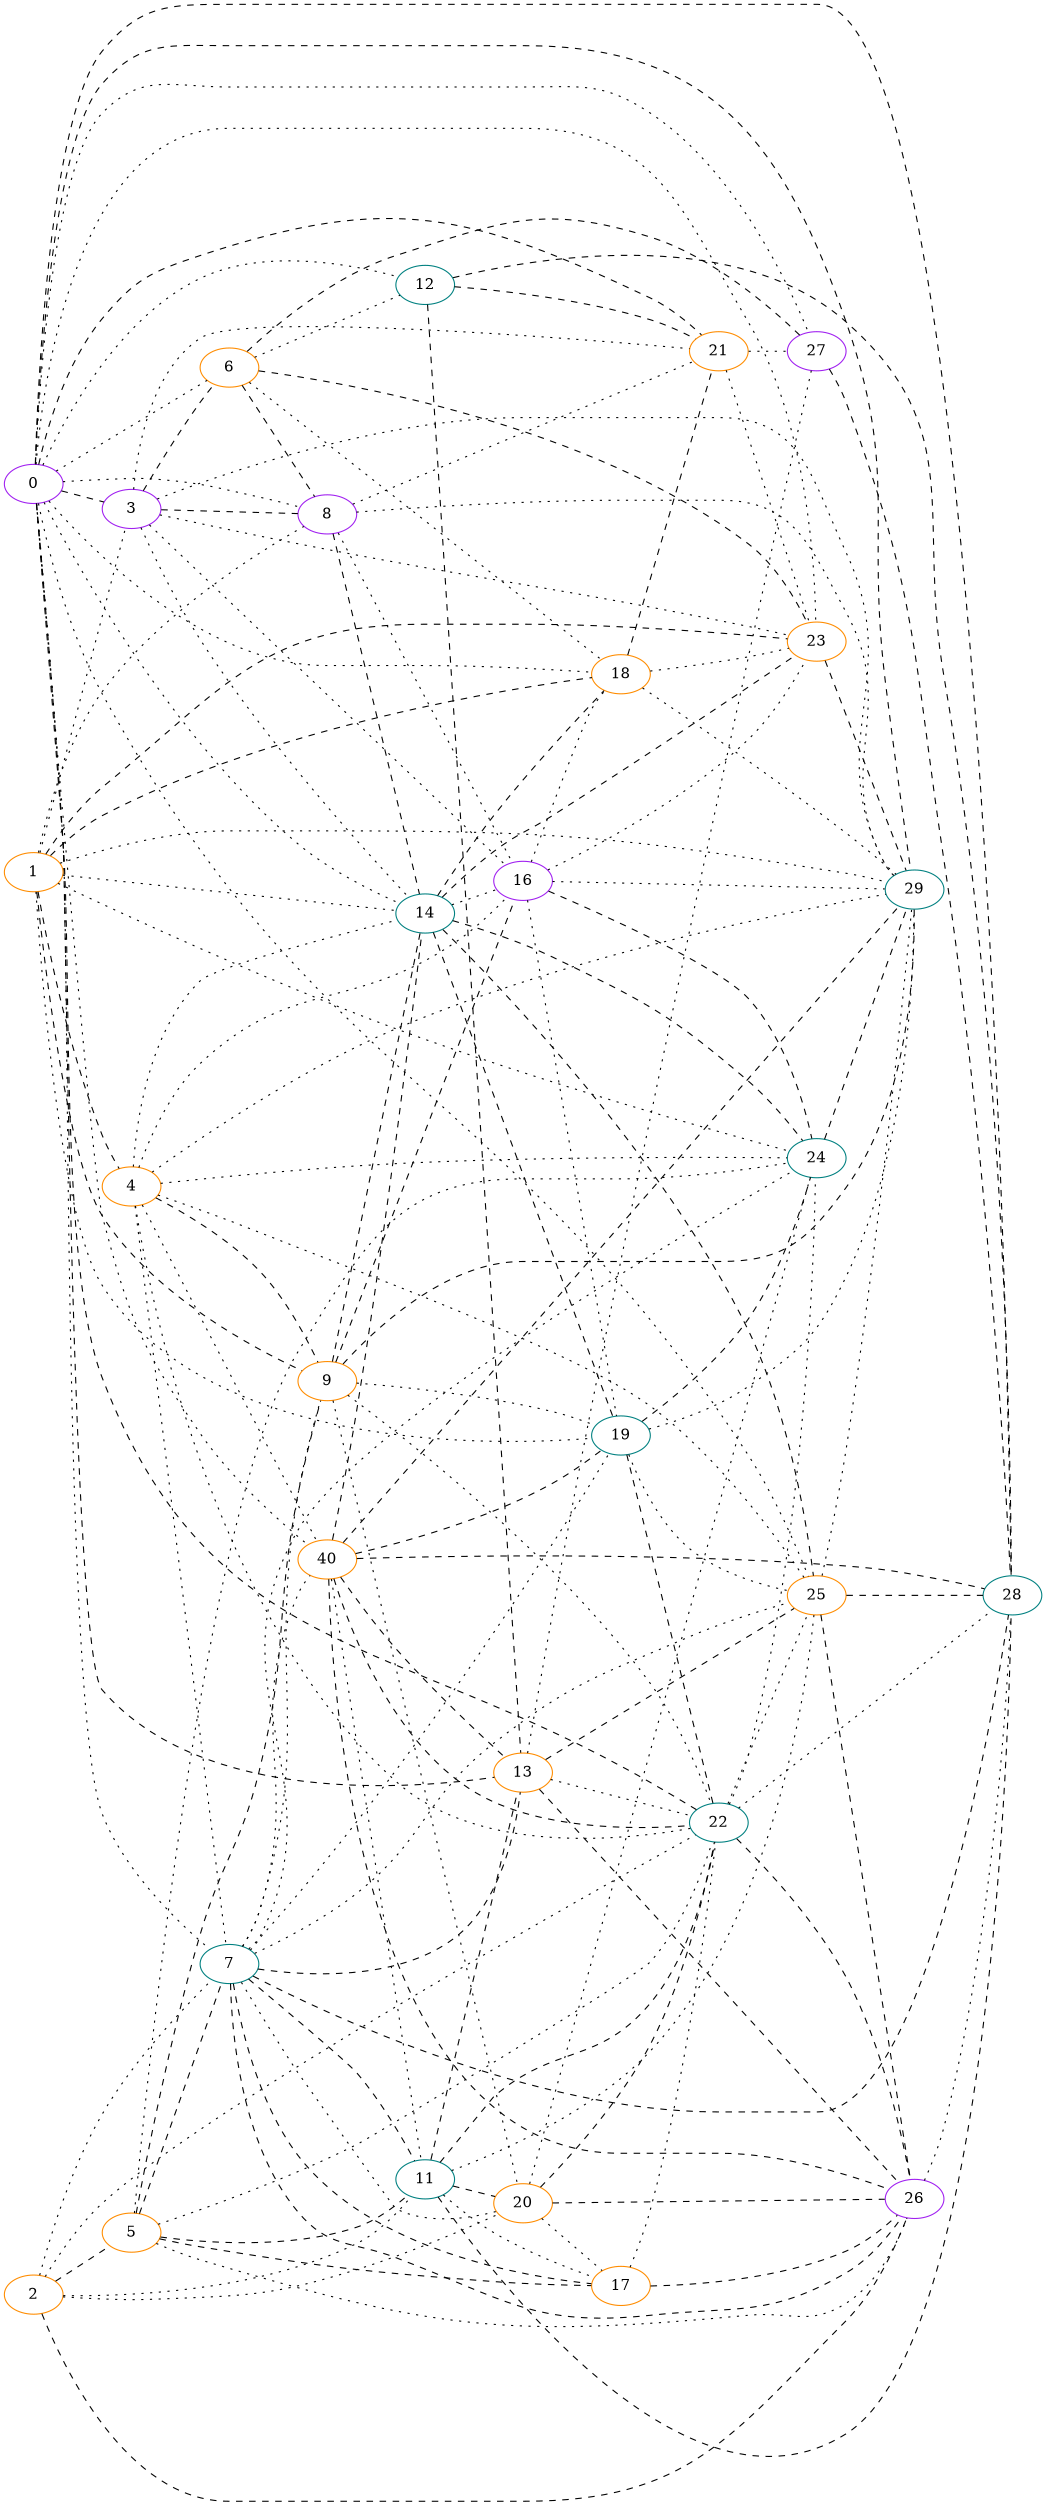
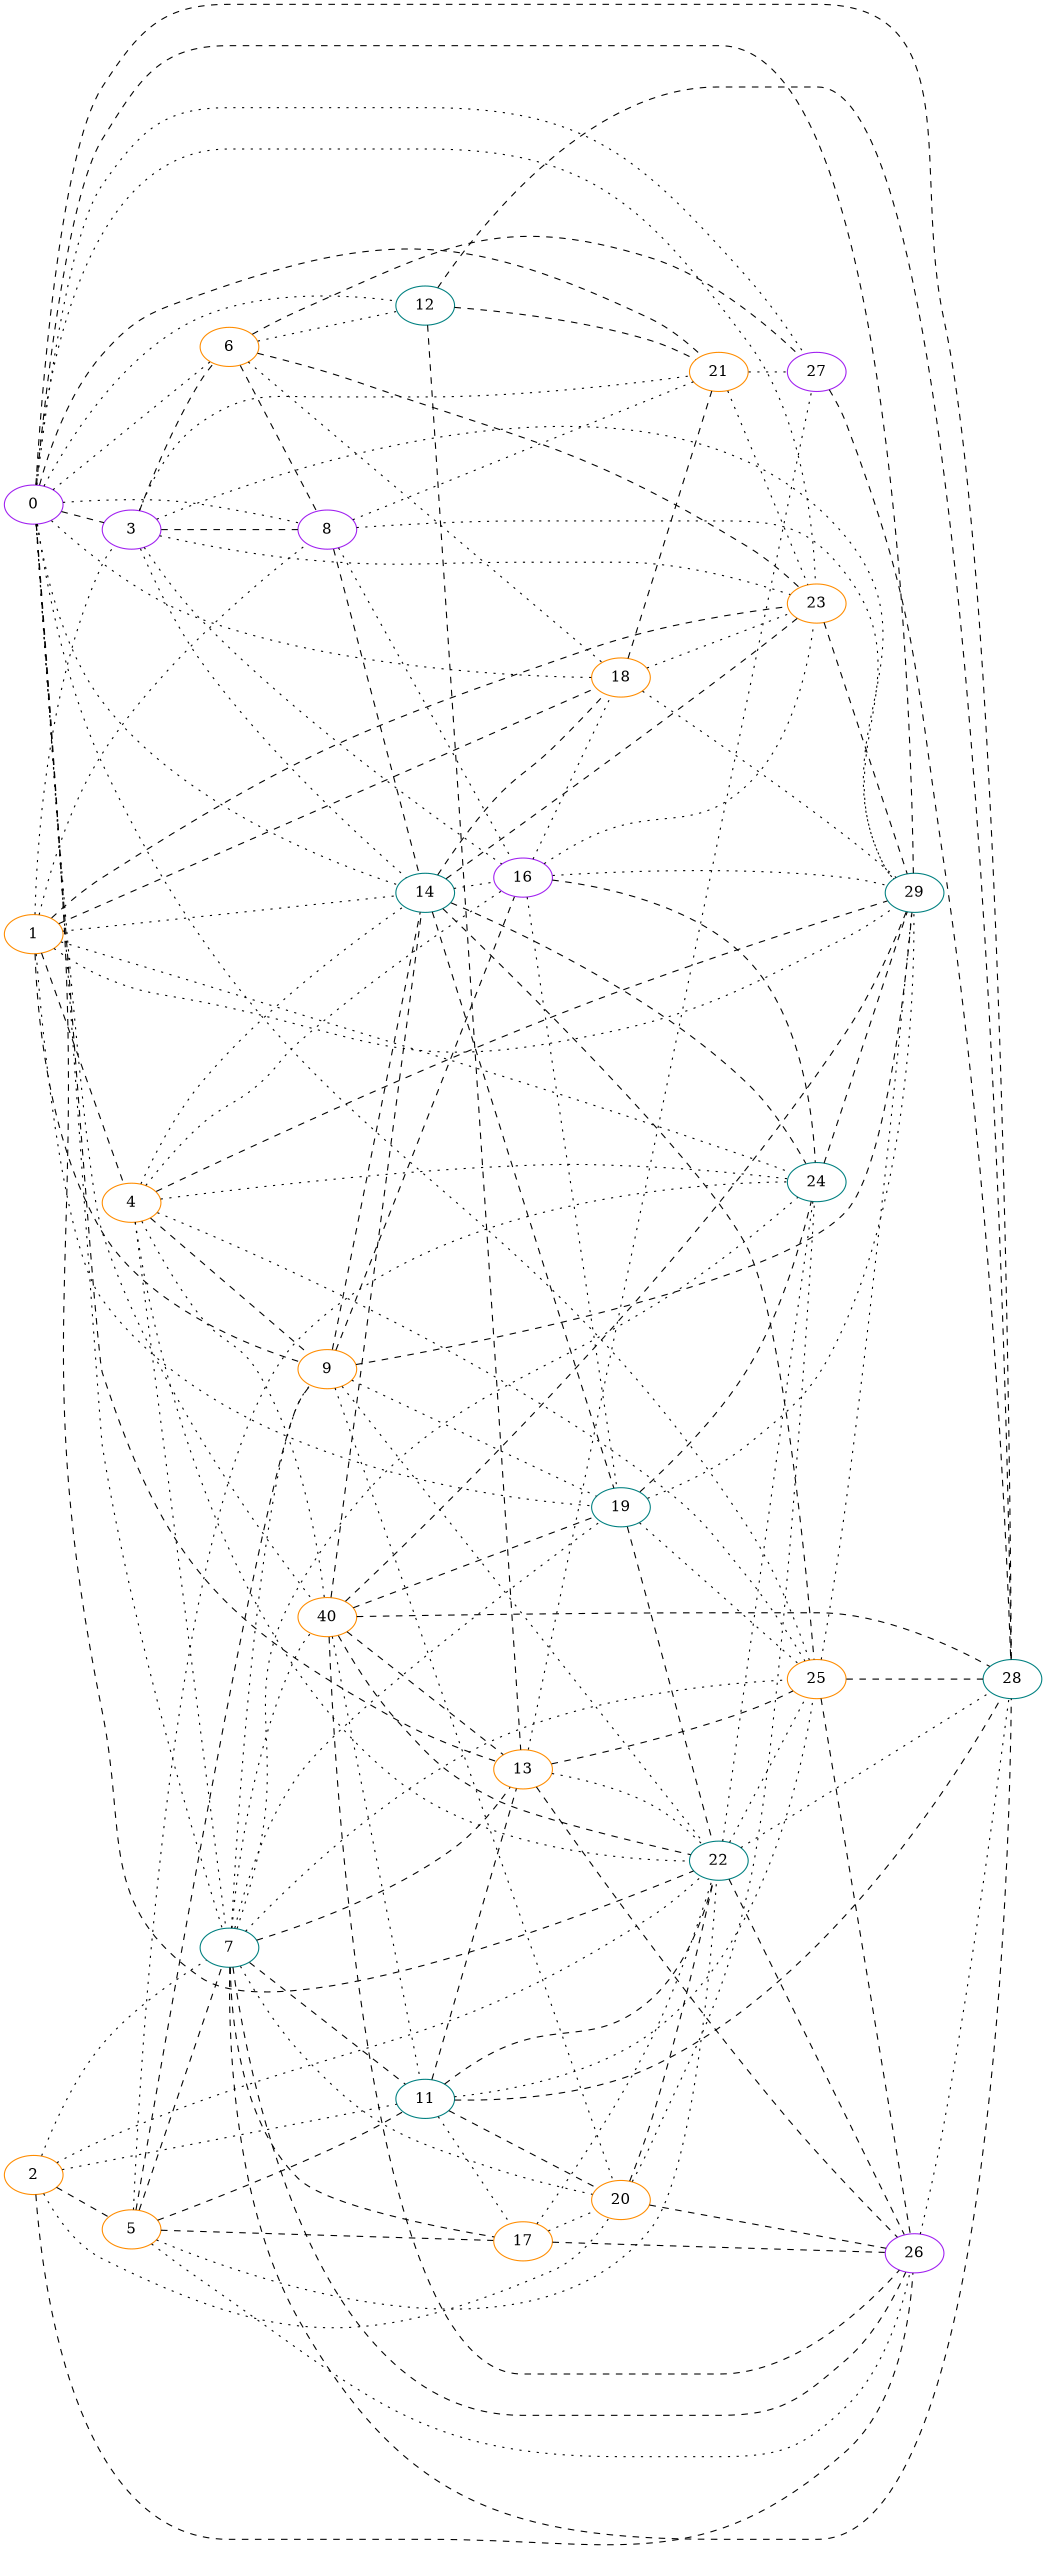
  digraph {
    rankdir=LR
    node [color=darkorange]
    edge [arrowhead=both style=dotted]
    0 [color=purple]
    3 [color=purple]
    6
    7 [color=teal]
    8 [color=purple]
    n6 [label=40]
    12 [color=teal]
    13
    14 [color=teal]
    18
    21
    22 [color=teal]
    23
    25
    27 [color=purple]
    28 [color=teal]
    29 [color=teal]
    16 [color=purple]
    9
    19 [color=teal]
    24 [color=teal]
    11 [color=teal]
    20
    26 [color=purple]
    17
    1
    4
    2
    5
    0 -> 3 [style=dashed]
    0 -> 6
    0 -> 7
    0 -> 8
    0 -> n6
    0 -> 12
    0 -> 13 [style=dashed]
    0 -> 14
    0 -> 18
    0 -> 21 [style=dashed]
    0 -> 22 [style=dashed]
    0 -> 23
    0 -> 25
    0 -> 27
    0 -> 28 [style=dashed]
    0 -> 29 [style=dashed]
    3 -> 6 [style=dashed]
    3 -> 8 [style=dashed]
    3 -> 14
    3 -> 21
    3 -> 23
    3 -> 29
    3 -> 16
    6 -> 8 [style=dashed]
    6 -> 12
    6 -> 18
    6 -> 23 [style=dashed]
    6 -> 27 [style=dashed]
    7 -> n6
    7 -> 13 [style=dashed]
    7 -> 25
    7 -> 28 [style=dashed]
    7 -> 9
    7 -> 19
    7 -> 24
    7 -> 11 [style=dashed]
    7 -> 20
    7 -> 26 [style=dashed]
    7 -> 17 [style=dashed]
    8 -> 14 [style=dashed]
    8 -> 21
    8 -> 29
    8 -> 16
    n6 -> 13 [style=dashed]
    n6 -> 14 [style=dashed]
    n6 -> 22 [style=dashed]
    n6 -> 28 [style=dashed]
    n6 -> 29 [style=dashed]
    n6 -> 19 [style=dashed]
    n6 -> 11
    n6 -> 26 [style=dashed]
    12 -> 13 [style=dashed]
    12 -> 21 [style=dashed]
    12 -> 28 [style=dashed]
    13 -> 22
    13 -> 25 [style=dashed]
    13 -> 27
    13 -> 26 [style=dashed]
    14 -> 18 [style=dashed]
    14 -> 23 [style=dashed]
    14 -> 25 [style=dashed]
    14 -> 16
    14 -> 19 [style=dashed]
    14 -> 24 [style=dashed]
    18 -> 21 [style=dashed]
    18 -> 23
    18 -> 29
    21 -> 23
    21 -> 27
    22 -> 25
    22 -> 28
    22 -> 24
    22 -> 26 [style=dashed]
    23 -> 29 [style=dashed]
    25 -> 28 [style=dashed]
    25 -> 29
    25 -> 26 [style=dashed]
    27 -> 28 [style=dashed]
    16 -> 18
    16 -> 23
    16 -> 29
    16 -> 19
    16 -> 24 [style=dashed]
    9 -> 14 [style=dashed]
    9 -> 22
    9 -> 29 [style=dashed]
    9 -> 16 [style=dashed]
    9 -> 19
    9 -> 20
    19 -> 22 [style=dashed]
    19 -> 25
    19 -> 29
    19 -> 24 [style=dashed]
    24 -> 29 [style=dashed]
    11 -> 13 [style=dashed]
    11 -> 22 [style=dashed]
    11 -> 25
    11 -> 28 [style=dashed]
    11 -> 20 [style=dashed]
    11 -> 17
    20 -> 22 [style=dashed]
    20 -> 24
    20 -> 26 [style=dashed]
    26 -> 28
    17 -> 22
-   20 -> 17
+   17 -> 20
    17 -> 26 [style=dashed]
    1 -> 3
    1 -> 8
    1 -> 14
    1 -> 18 [style=dashed]
    1 -> 23 [style=dashed]
    1 -> 29
    1 -> 9 [style=dashed]
    1 -> 19
    1 -> 24
    1 -> 4 [style=dashed]
    4 -> 7
    4 -> n6
    4 -> 14
    4 -> 22
    4 -> 25
-   4 -> 29
+   4 -> 29 [style=dashed]
    4 -> 16
    4 -> 9 [style=dashed]
    4 -> 24
    2 -> 7
    2 -> 22
    2 -> 11
    2 -> 20
    2 -> 26 [style=dashed]
    2 -> 5 [style=dashed]
    5 -> 7 [style=dashed]
    5 -> 22
    5 -> 9 [style=dashed]
    5 -> 24
    5 -> 11 [style=dashed]
    5 -> 26
    5 -> 17 [style=dashed]
  }
